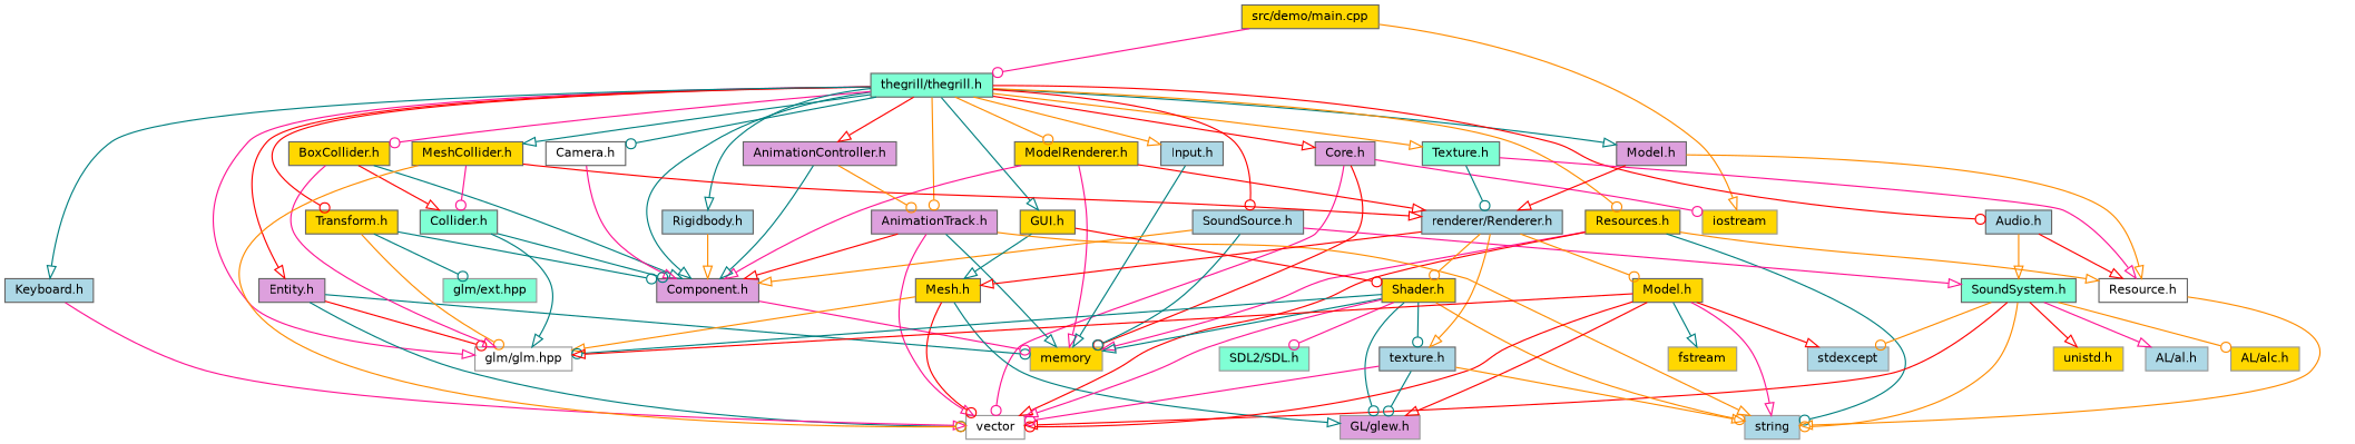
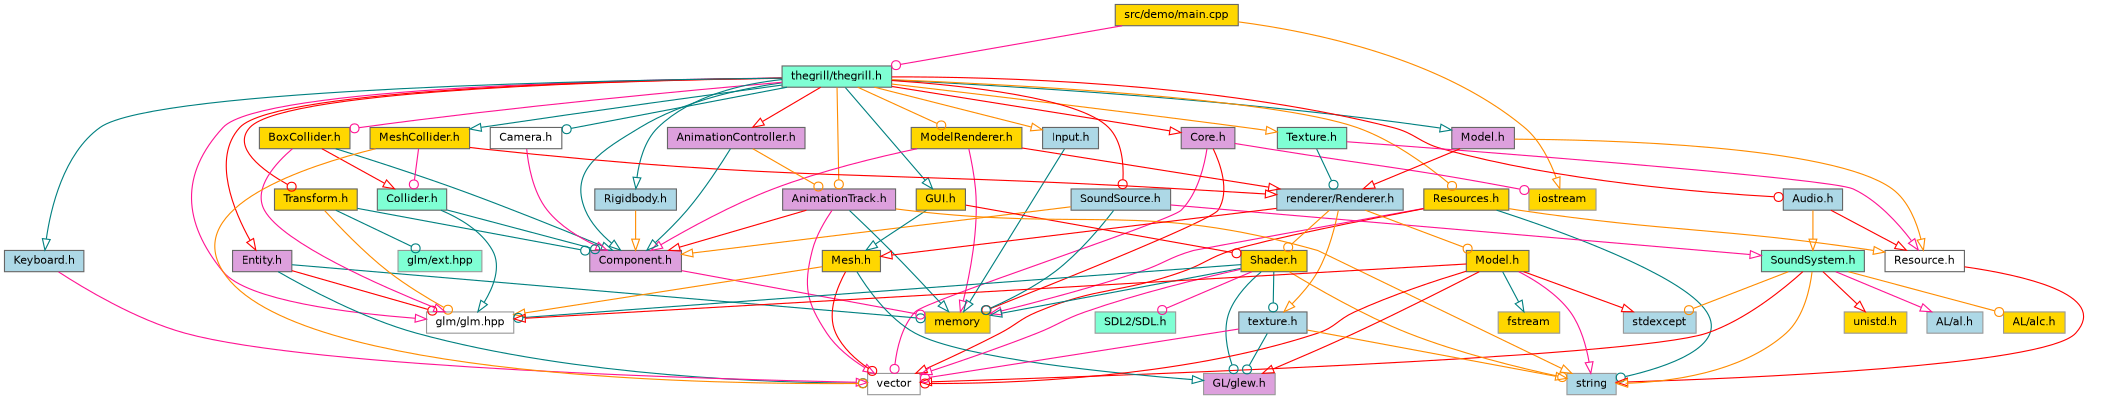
  digraph {
    node [color=grey40 fillcolor=gold fontname=Helvetica fontsize=10 shape=box style=filled]
    edge [arrowhead=onormal color=teal fontname=Helvetica fontsize=10 labelfontname=Helvetica labelfontsize=10 style=solid]
    n1 [color=gray40 fontcolor=black height=0.2 label="src/demo/main.cpp" width=0.4]
    n2 [fillcolor=aquamarine height=0.2 label="thegrill/thegrill.h" width=0.4]
    n3 [color=grey60 height=0.2 label=iostream width=0.4]
    n4 [color=grey60 fillcolor=white height=0.2 label="glm/glm.hpp" width=0.4]
    n5 [fillcolor=plum height=0.2 label="Core.h" width=0.4]
    n6 [fillcolor=plum height=0.2 label="Entity.h" width=0.4]
    n7 [fillcolor=plum height=0.2 label="Component.h" width=0.4]
    n8 [height=0.2 label="Transform.h" width=0.4]
    n9 [height=0.2 label="ModelRenderer.h" width=0.4]
    n10 [fillcolor=aquamarine height=0.2 label="Texture.h" width=0.4]
    n11 [fillcolor=plum height=0.2 label="Model.h" width=0.4]
    n12 [height=0.2 label="Resources.h" width=0.4]
    n13 [fillcolor=lightblue height=0.2 label="Input.h" width=0.4]
    n14 [fillcolor=lightblue height=0.2 label="Keyboard.h" width=0.4]
    n15 [fillcolor=lightblue height=0.2 label="SoundSource.h" width=0.4]
    n16 [fillcolor=lightblue height=0.2 label="Audio.h" width=0.4]
    n17 [height=0.2 label="BoxCollider.h" width=0.4]
    n18 [height=0.2 label="MeshCollider.h" width=0.4]
    n19 [fillcolor=lightblue height=0.2 label="Rigidbody.h" width=0.4]
    n20 [fillcolor=white height=0.2 label="Camera.h" width=0.4]
    n21 [height=0.2 label="GUI.h" width=0.4]
    n22 [fillcolor=plum height=0.2 label="AnimationController.h" width=0.4]
    n23 [fillcolor=plum height=0.2 label="AnimationTrack.h" width=0.4]
    n24 [color=grey60 height=0.2 label=memory width=0.4]
    n25 [color=grey60 fillcolor=white height=0.2 label=vector width=0.4]
    n26 [color=grey60 fillcolor=aquamarine height=0.2 label="glm/ext.hpp" width=0.4]
    n27 [fillcolor=lightblue height=0.2 label="renderer/Renderer.h" width=0.4]
    n28 [fillcolor=white height=0.2 label="Resource.h" width=0.4]
    n29 [color=grey60 fillcolor=lightblue height=0.2 label=string width=0.4]
    n30 [fillcolor=aquamarine height=0.2 label="SoundSystem.h" width=0.4]
    n31 [fillcolor=aquamarine height=0.2 label="Collider.h" width=0.4]
    n32 [height=0.2 label="Mesh.h" width=0.4]
    n33 [height=0.2 label="Shader.h" width=0.4]
    n34 [height=0.2 label="Model.h" width=0.4]
    n35 [fillcolor=lightblue height=0.2 label="texture.h" width=0.4]
    n36 [color=grey60 fillcolor=plum height=0.2 label="GL/glew.h" width=0.4]
    n37 [color=grey60 height=0.2 label=fstream width=0.4]
    n38 [color=grey60 fillcolor=lightblue height=0.2 label=stdexcept width=0.4]
    n39 [color=grey60 fillcolor=aquamarine height=0.2 label="SDL2/SDL.h" width=0.4]
    n40 [color=grey60 fillcolor=lightblue height=0.2 label="AL/al.h" width=0.4]
    n41 [color=grey60 height=0.2 label="AL/alc.h" width=0.4]
    n42 [color=grey60 height=0.2 label="unistd.h" width=0.4]
    n1 -> n2 [arrowhead=odot color=deeppink]
    n1 -> n3 [color=darkorange]
    n2 -> n4 [color=deeppink]
    n2 -> n5 [color=red]
    n2 -> n6 [color=red]
    n2 -> n7
    n2 -> n8 [arrowhead=odot color=red]
    n2 -> n9 [arrowhead=odot color=darkorange]
    n2 -> n10 [color=darkorange]
    n2 -> n11
    n2 -> n12 [arrowhead=odot color=darkorange]
    n2 -> n13 [color=darkorange]
    n2 -> n14
    n2 -> n15 [arrowhead=odot color=red]
    n2 -> n16 [arrowhead=odot color=red]
    n2 -> n17 [arrowhead=odot color=deeppink]
    n2 -> n18
    n2 -> n19
    n2 -> n20 [arrowhead=odot]
    n2 -> n21
    n2 -> n22 [color=red]
    n2 -> n23 [arrowhead=odot color=darkorange]
    n5 -> n3 [arrowhead=odot color=deeppink]
    n5 -> n24 [arrowhead=odot color=red]
    n5 -> n25 [arrowhead=odot color=deeppink]
    n6 -> n4 [arrowhead=odot color=red]
    n6 -> n24 [arrowhead=odot]
    n6 -> n25 [arrowhead=odot]
    n7 -> n24 [arrowhead=odot color=deeppink]
    n8 -> n4 [arrowhead=odot color=darkorange]
    n8 -> n7 [arrowhead=odot]
    n8 -> n26 [arrowhead=odot]
    n9 -> n7 [color=deeppink]
    n9 -> n24 [color=deeppink]
    n9 -> n27 [color=red]
    n10 -> n27 [arrowhead=odot]
    n10 -> n28 [color=deeppink]
    n11 -> n27 [color=red]
    n11 -> n28 [color=darkorange]
    n12 -> n24 [color=deeppink]
    n12 -> n25 [color=red]
    n12 -> n28 [color=darkorange]
    n12 -> n29 [arrowhead=odot]
    n13 -> n24
    n14 -> n25 [color=deeppink]
    n15 -> n7 [color=darkorange]
    n15 -> n24 [arrowhead=odot]
    n15 -> n30 [color=deeppink]
    n16 -> n28 [color=red]
    n16 -> n30 [color=darkorange]
    n17 -> n4 [color=deeppink]
    n17 -> n7
    n17 -> n31 [color=red]
    n18 -> n25 [arrowhead=odot color=darkorange]
    n18 -> n27 [color=red]
    n18 -> n31 [arrowhead=odot color=deeppink]
    n19 -> n7 [color=darkorange]
    n20 -> n7 [color=deeppink]
    n21 -> n32
    n21 -> n33 [arrowhead=odot color=red]
    n22 -> n7
    n22 -> n23 [arrowhead=odot color=darkorange]
    n23 -> n7 [color=red]
    n23 -> n24
    n23 -> n25 [color=deeppink]
    n23 -> n29 [color=darkorange]
    n27 -> n32 [color=red]
    n27 -> n33 [arrowhead=odot color=darkorange]
    n27 -> n34 [arrowhead=odot color=darkorange]
    n27 -> n35 [color=darkorange]
-   n28 -> n29 [color=darkorange]
+   n28 -> n29 [color=red]
    n30 -> n25 [color=red]
-   n30 -> n29 [arrowhead=odot color=darkorange]
+   n30 -> n29 [color=darkorange]
    n30 -> n38 [arrowhead=odot color=darkorange]
    n30 -> n40 [color=deeppink]
    n30 -> n41 [arrowhead=odot color=darkorange]
    n30 -> n42 [color=red]
    n31 -> n4
    n31 -> n7 [arrowhead=odot]
    n32 -> n4 [color=darkorange]
    n32 -> n25 [arrowhead=odot color=red]
    n32 -> n36
    n33 -> n4 [arrowhead=odot]
    n33 -> n24
    n33 -> n25 [color=deeppink]
    n33 -> n29 [arrowhead=odot color=darkorange]
    n33 -> n35 [arrowhead=odot]
    n33 -> n36 [arrowhead=odot]
    n33 -> n39 [arrowhead=odot color=deeppink]
    n34 -> n4 [color=red]
    n34 -> n25 [arrowhead=odot color=red]
    n34 -> n29 [color=deeppink]
    n34 -> n36 [color=red]
    n34 -> n37
    n34 -> n38 [color=red]
    n35 -> n25 [arrowhead=odot color=deeppink]
    n35 -> n29 [color=darkorange]
    n35 -> n36 [arrowhead=odot]
  }
